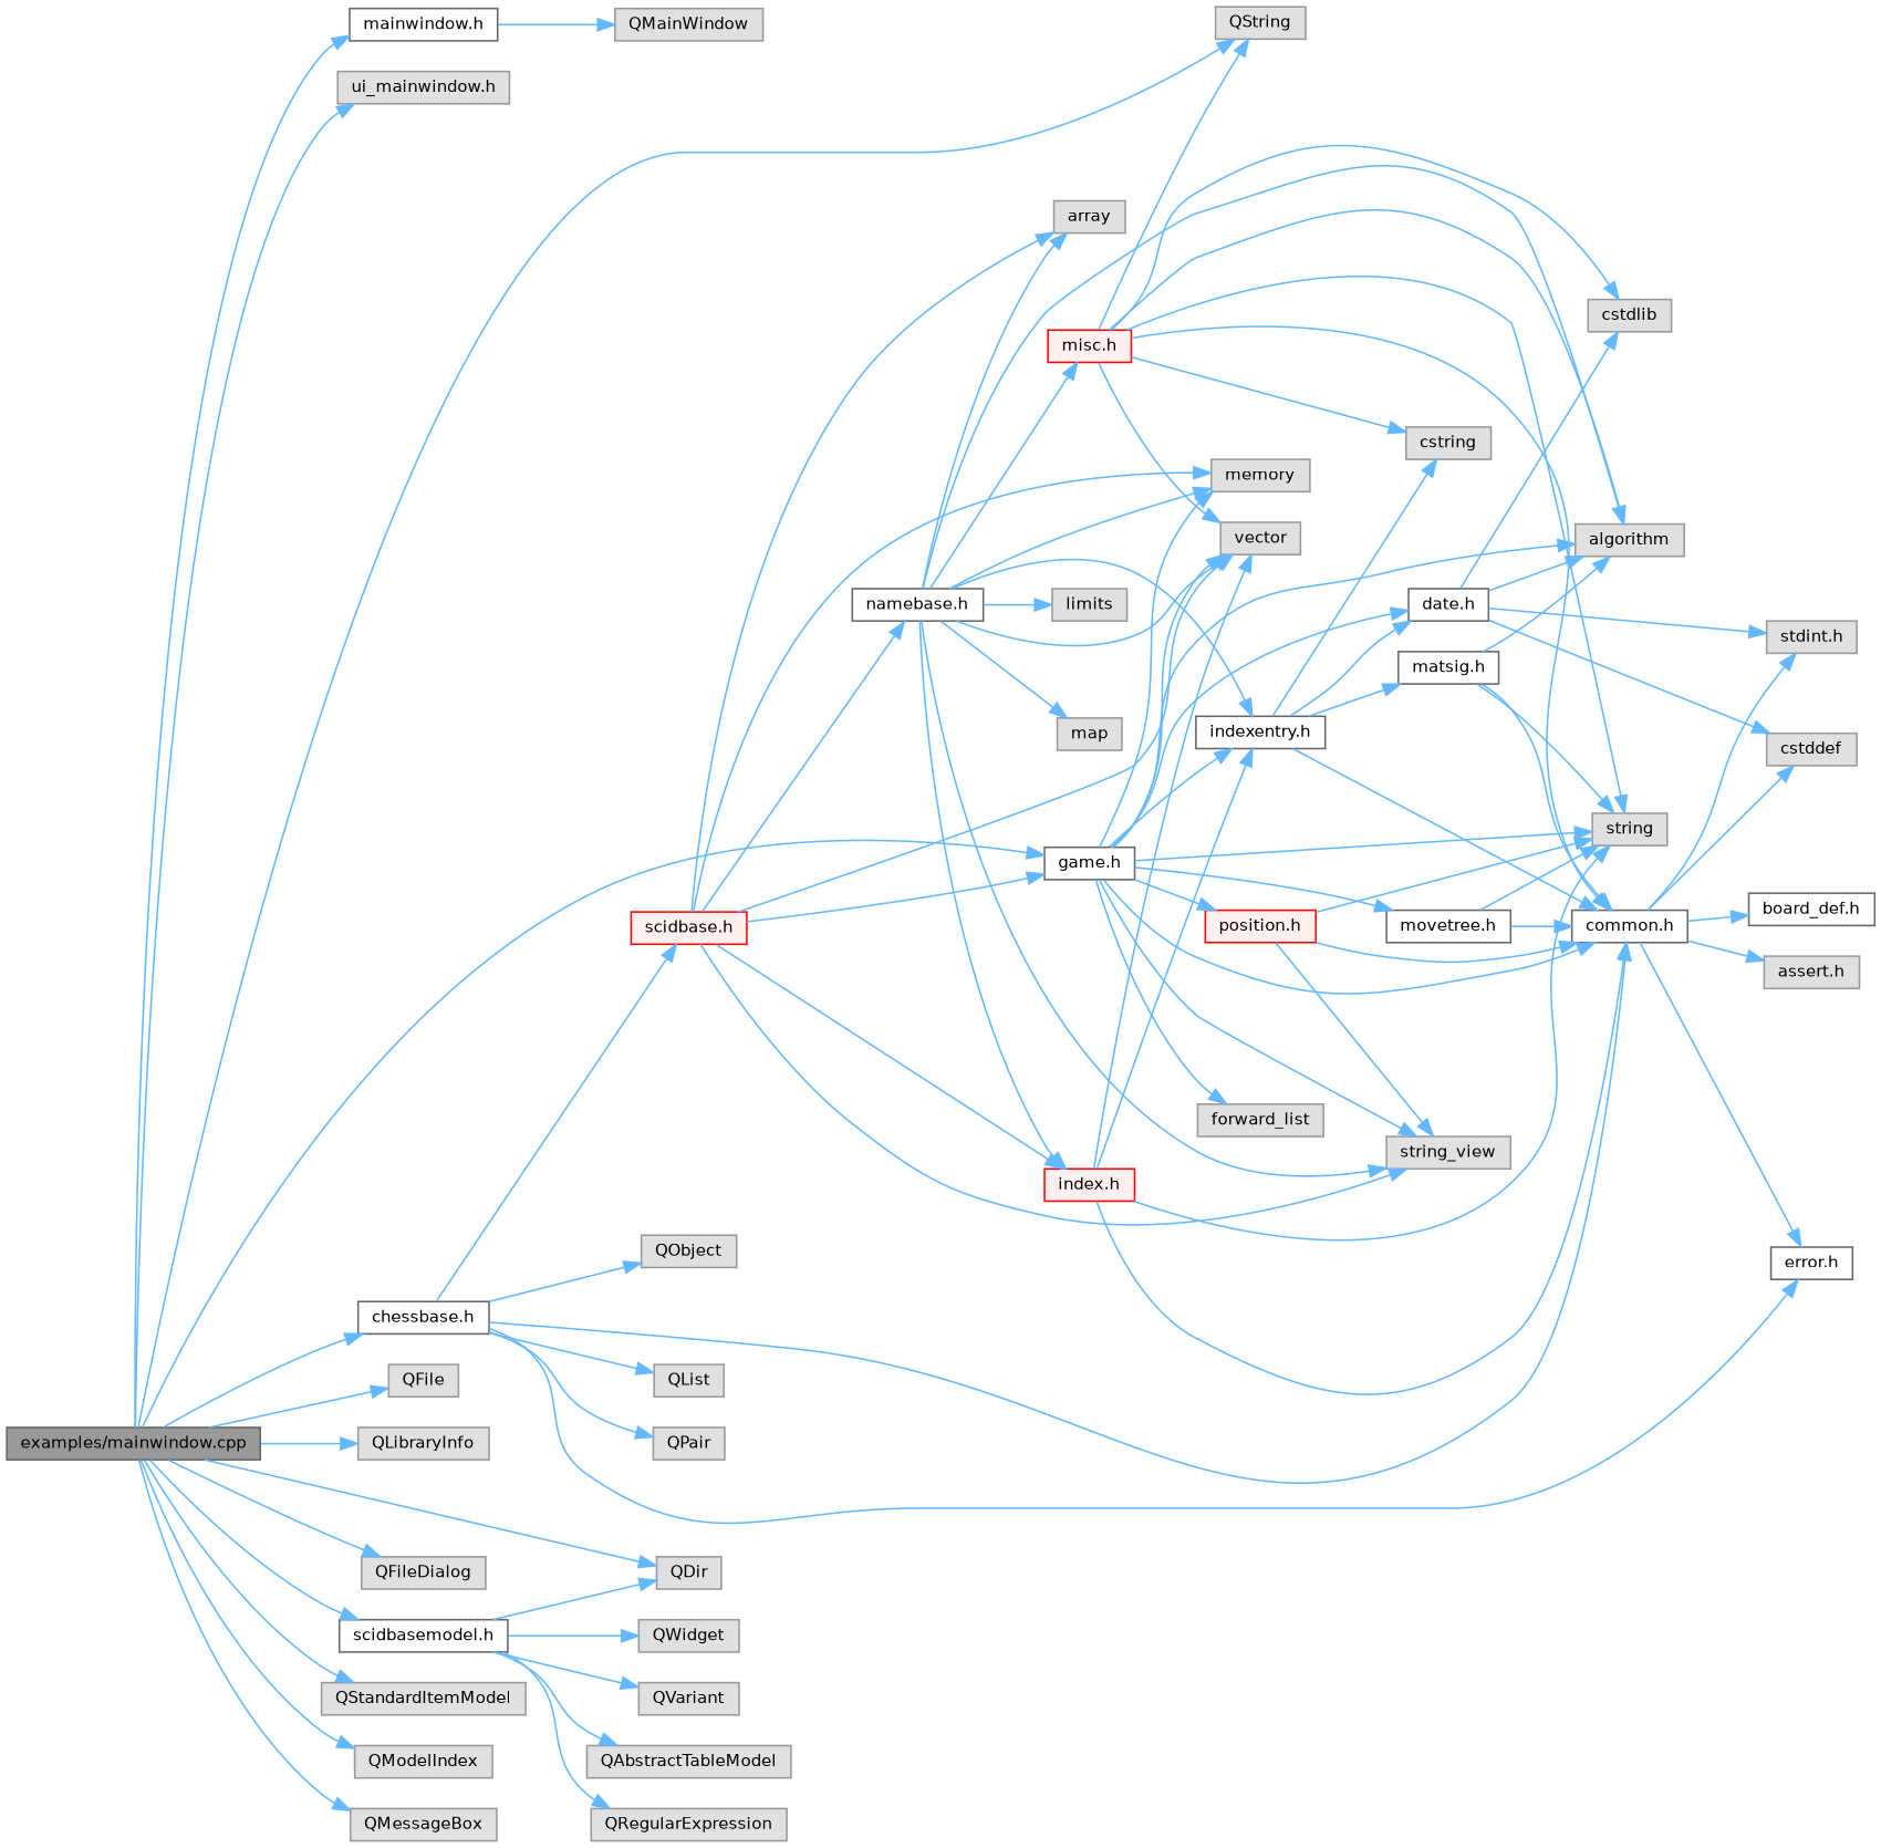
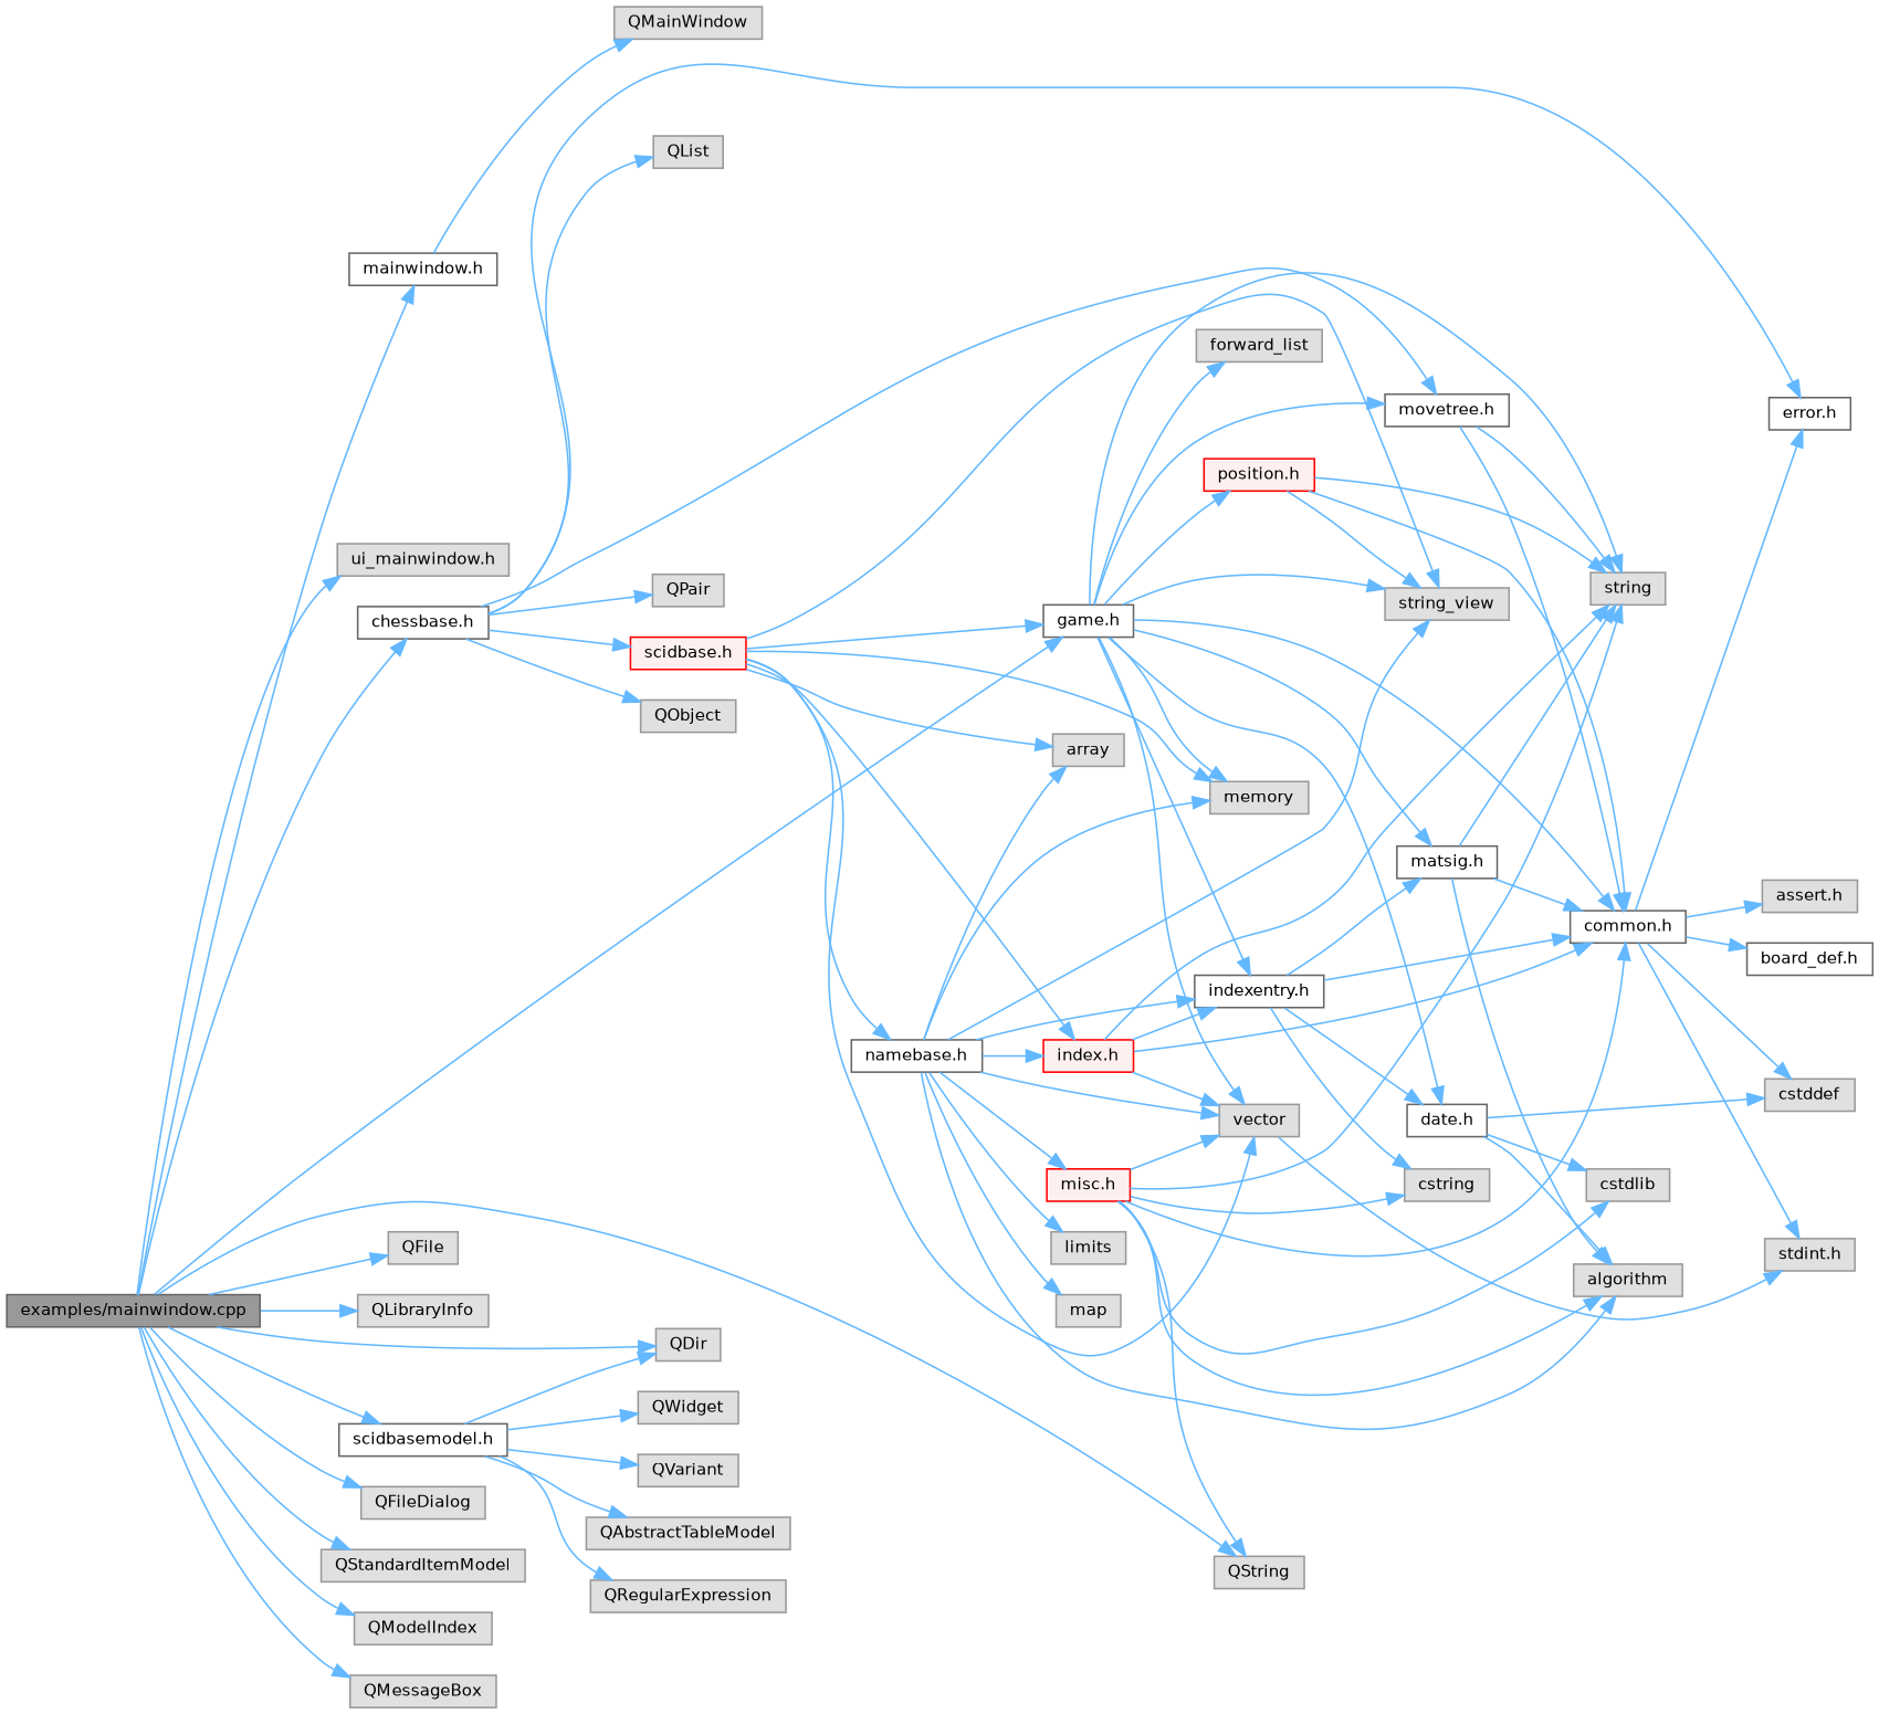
  digraph {
    rankdir=LR
    node [color=grey60 fillcolor="#E0E0E0" fontname=Helvetica fontsize=10 shape=box style=filled]
    edge [color=steelblue1 fontname=Helvetica fontsize=10 labelfontname=Helvetica labelfontsize=10 style=solid]
    n1 [color=gray40 fillcolor=grey60 fontcolor=black height=0.2 label="examples/mainwindow.cpp" width=0.4]
    n2 [color=grey40 fillcolor=white height=0.2 label="mainwindow.h" width=0.4]
    n3 [height=0.2 label="ui_mainwindow.h" width=0.4]
    n4 [color=grey40 fillcolor=white height=0.2 label="game.h" width=0.4]
    n5 [height=0.2 label=QString width=0.4]
    n6 [color=grey40 fillcolor=white height=0.2 label="chessbase.h" width=0.4]
    n7 [height=0.2 label=QFile width=0.4]
    n8 [height=0.2 label=QLibraryInfo width=0.4]
    n9 [height=0.2 label=QDir width=0.4]
    n10 [height=0.2 label=QFileDialog width=0.4]
    n11 [color=grey40 fillcolor=white height=0.2 label="scidbasemodel.h" width=0.4]
    n12 [height=0.2 label=QStandardItemModel width=0.4]
    n13 [height=0.2 label=QModelIndex width=0.4]
    n14 [height=0.2 label=QMessageBox width=0.4]
    n15 [height=0.2 label=QMainWindow width=0.4]
    n16 [color=grey40 fillcolor=white height=0.2 label="common.h" width=0.4]
    n17 [color=grey40 fillcolor=white height=0.2 label="date.h" width=0.4]
    n18 [color=grey40 fillcolor=white height=0.2 label="indexentry.h" width=0.4]
    n19 [color=grey40 fillcolor=white height=0.2 label="matsig.h" width=0.4]
    n20 [height=0.2 label=string width=0.4]
    n21 [color=grey40 fillcolor=white height=0.2 label="movetree.h" width=0.4]
    n22 [height=0.2 label=vector width=0.4]
    n23 [height=0.2 label=memory width=0.4]
    n24 [height=0.2 label=string_view width=0.4]
    n25 [color=red fillcolor="#FFF0F0" height=0.2 label="position.h" width=0.4]
    n26 [height=0.2 label=forward_list width=0.4]
    n27 [color=grey40 fillcolor=white height=0.2 label="error.h" width=0.4]
    n28 [height=0.2 label=QObject width=0.4]
    n29 [color=red fillcolor="#FFF0F0" height=0.2 label="scidbase.h" width=0.4]
    n30 [height=0.2 label=QList width=0.4]
    n31 [height=0.2 label=QPair width=0.4]
    n32 [height=0.2 label=QAbstractTableModel width=0.4]
    n33 [height=0.2 label=QRegularExpression width=0.4]
    n34 [height=0.2 label=QWidget width=0.4]
    n35 [height=0.2 label=QVariant width=0.4]
    n36 [color=grey40 fillcolor=white height=0.2 label="board_def.h" width=0.4]
    n37 [height=0.2 label="assert.h" width=0.4]
    n38 [height=0.2 label=cstddef width=0.4]
    n39 [height=0.2 label="stdint.h" width=0.4]
    n40 [height=0.2 label=algorithm width=0.4]
    n41 [height=0.2 label=cstdlib width=0.4]
    n42 [height=0.2 label=cstring width=0.4]
    n43 [color=grey40 fillcolor=white height=0.2 label="namebase.h" width=0.4]
    n44 [color=red fillcolor="#FFF0F0" height=0.2 label="index.h" width=0.4]
    n45 [color=red fillcolor="#FFF0F0" height=0.2 label="misc.h" width=0.4]
    n46 [height=0.2 label=array width=0.4]
    n47 [height=0.2 label=limits width=0.4]
    n48 [height=0.2 label=map width=0.4]
    n1 -> n2
    n1 -> n3
    n1 -> n4
    n1 -> n5
    n1 -> n6
    n1 -> n7
    n1 -> n8
    n1 -> n9
    n1 -> n10
    n1 -> n11
    n1 -> n12
    n1 -> n13
    n1 -> n14
    n2 -> n15
    n4 -> n16
    n4 -> n17
    n4 -> n18
-   n4 -> n40
+   n4 -> n19
    n4 -> n20
    n4 -> n21
    n4 -> n22
    n4 -> n23
    n4 -> n24
    n4 -> n25
    n4 -> n26
-   n6 -> n16
+   n6 -> n21
    n6 -> n27
    n6 -> n28
    n6 -> n29
    n6 -> n30
    n6 -> n31
    n11 -> n9
    n11 -> n32
    n11 -> n33
    n11 -> n34
    n11 -> n35
    n16 -> n27
    n16 -> n36
    n16 -> n37
    n16 -> n38
    n16 -> n39
    n17 -> n38
-   n17 -> n39
+   n22 -> n39
    n17 -> n40
    n17 -> n41
    n18 -> n16
    n18 -> n17
    n18 -> n19
    n18 -> n42
    n19 -> n16
    n19 -> n20
    n19 -> n40
    n21 -> n16
    n21 -> n20
    n25 -> n16
    n25 -> n20
    n25 -> n24
    n29 -> n4
    n29 -> n22
    n29 -> n23
    n29 -> n24
    n29 -> n43
    n29 -> n44
    n29 -> n46
    n43 -> n18
    n43 -> n22
    n43 -> n23
    n43 -> n24
    n43 -> n40
    n43 -> n44
    n43 -> n45
    n43 -> n46
    n43 -> n47
    n43 -> n48
    n44 -> n16
    n44 -> n18
    n44 -> n20
    n44 -> n22
    n45 -> n5
    n45 -> n16
    n45 -> n20
    n45 -> n22
    n45 -> n40
    n45 -> n41
    n45 -> n42
  }
